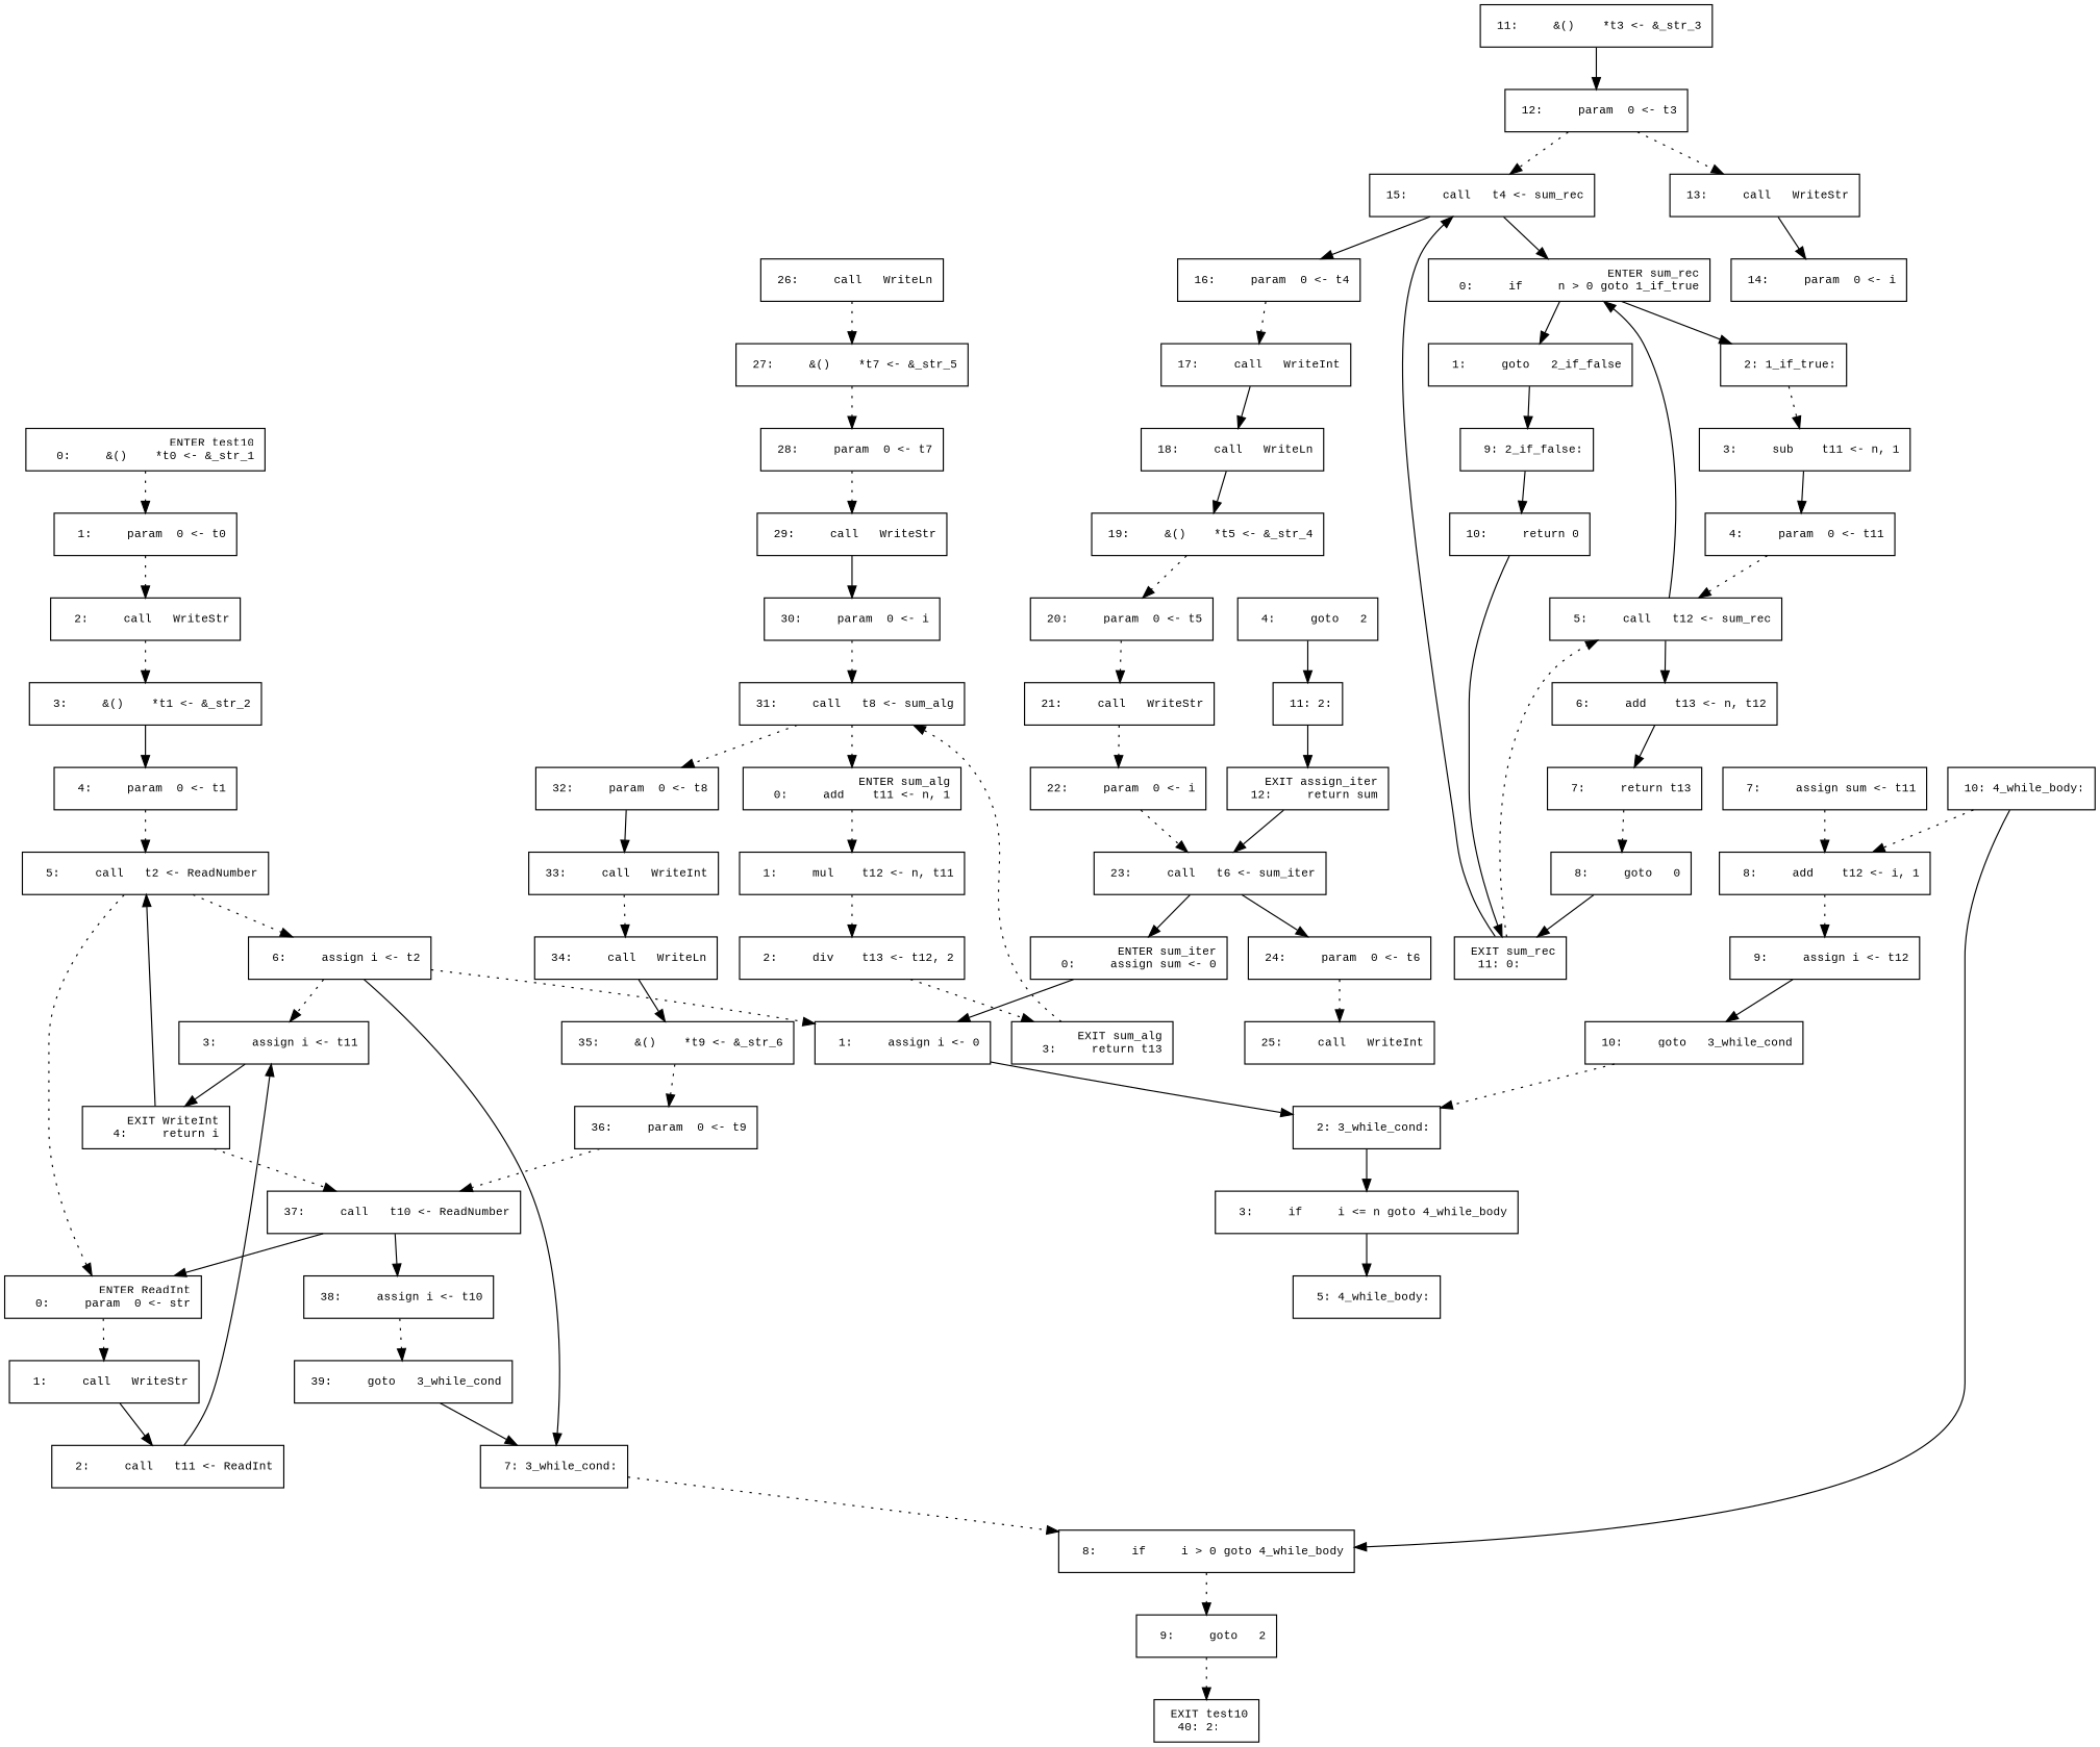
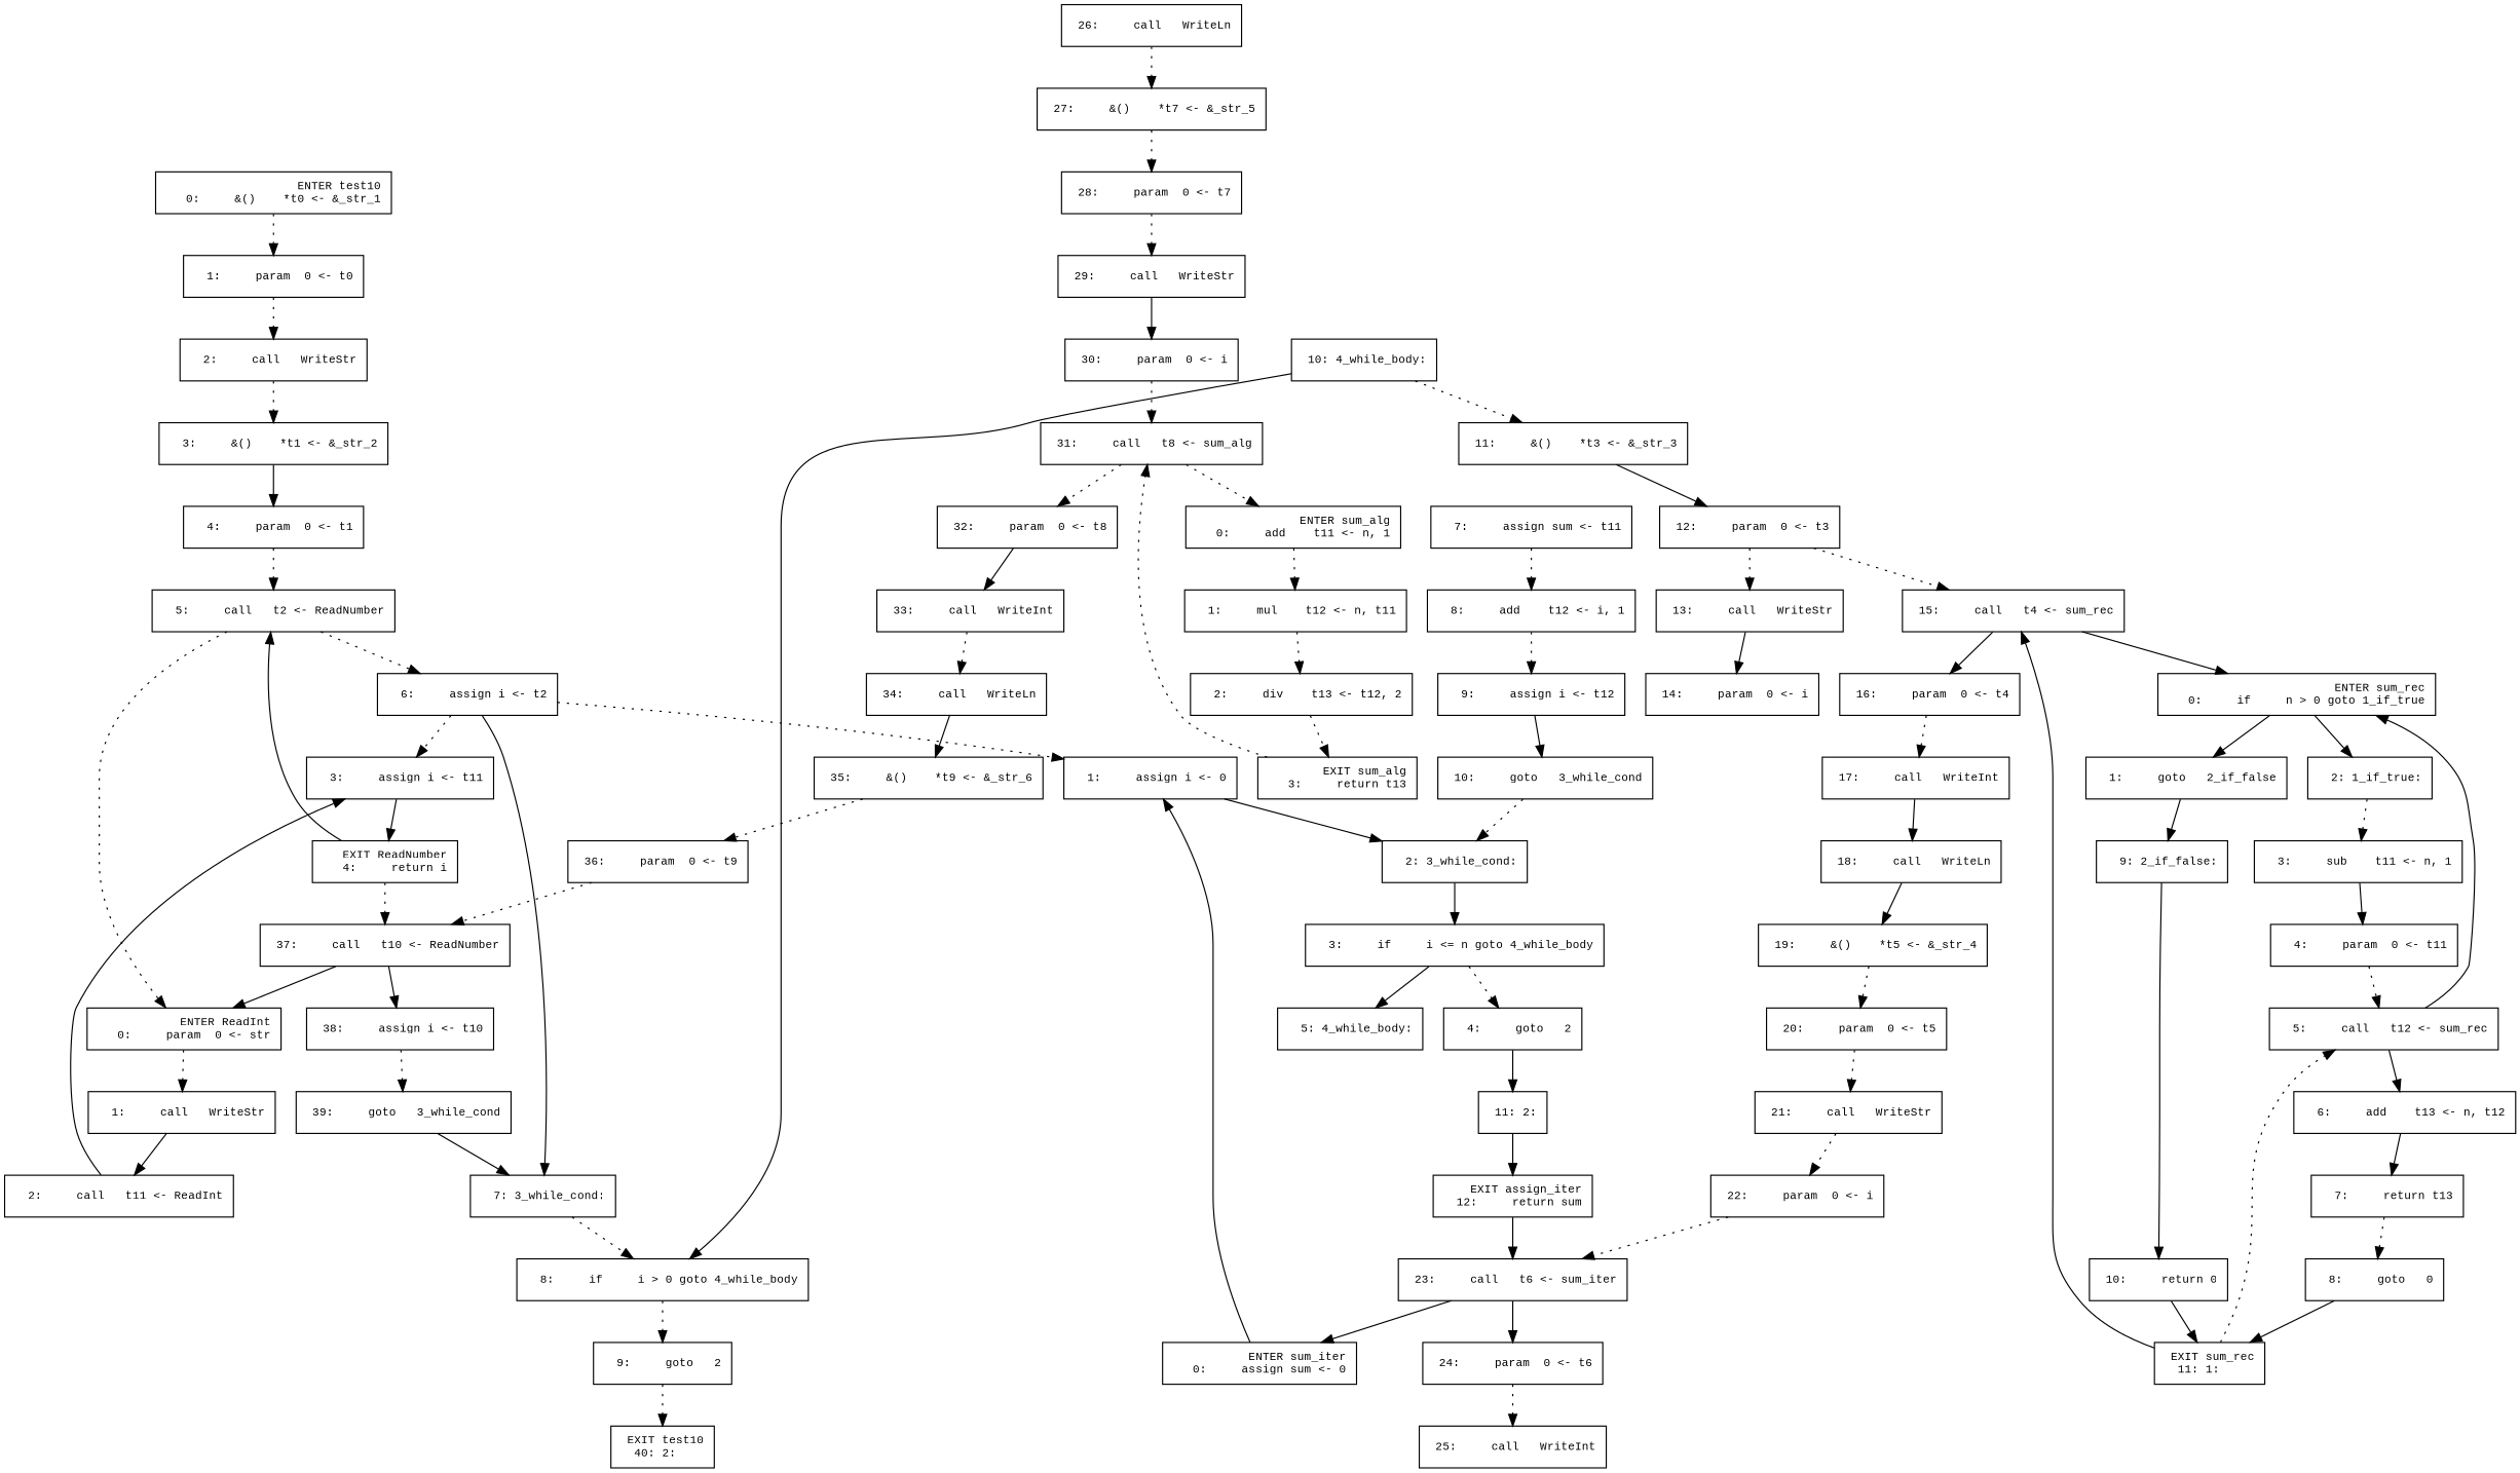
  digraph {
    fontname="Times New Roman"
    fontsize=10
    node [fontname="Courier New" fontsize=10 shape=box]
    edge [fontname="Times New Roman" fontsize=10 style=dotted]
    n1 [label=" ENTER test10\r   0:     &()    *t0 <- &_str_1\l"]
    n2 [label="  1:     param  0 <- t0\l"]
    n3 [label="  2:     call   WriteStr\l"]
    n4 [label="  3:     &()    *t1 <- &_str_2\l"]
    n5 [label="  4:     param  0 <- t1\l"]
    n6 [label="  5:     call   t2 <- ReadNumber\l"]
    n7 [label="  6:     assign i <- t2\l"]
    n8 [label=" ENTER ReadInt\r   0:     param  0 <- str\l"]
    n9 [label="  7: 3_while_cond:\l"]
    n10 [label="  1:     assign i <- 0\l"]
    n11 [label="  3:     assign i <- t11\l"]
    n12 [label="  1:     call   WriteStr\l"]
    n13 [label="  8:     if     i > 0 goto 4_while_body\l"]
    n14 [label="  2: 3_while_cond:\l"]
-   n15 [label=" EXIT WriteInt\r   4:     return i\l"]
+   n15 [label=" EXIT ReadNumber\r   4:     return i\l"]
    n16 [label="  2:     call   t11 <- ReadInt\l"]
    n17 [label="  9:     goto   2\l"]
    n18 [label="  3:     if     i <= n goto 4_while_body\l"]
    n19 [label=" 37:     call   t10 <- ReadNumber\l"]
    n20 [label=" 10: 4_while_body:\l"]
    n21 [label=" 11:     &()    *t3 <- &_str_3\l"]
    n22 [label=" EXIT test10\r  40: 2:\l"]
    n23 [label=" 12:     param  0 <- t3\l"]
    n24 [label=" 13:     call   WriteStr\l"]
    n25 [label=" 15:     call   t4 <- sum_rec\l"]
    n26 [label=" 14:     param  0 <- i\l"]
    n27 [label=" 16:     param  0 <- t4\l"]
    n28 [label=" ENTER sum_rec\r   0:     if     n > 0 goto 1_if_true\l"]
    n29 [label=" 17:     call   WriteInt\l"]
    n30 [label="  2: 1_if_true:\l"]
    n31 [label="  1:     goto   2_if_false\l"]
    n32 [label=" 18:     call   WriteLn\l"]
    n33 [label="  3:     sub    t11 <- n, 1\l"]
    n34 [label="  9: 2_if_false:\l"]
    n35 [label=" 19:     &()    *t5 <- &_str_4\l"]
    n36 [label=" 20:     param  0 <- t5\l"]
    n37 [label=" 21:     call   WriteStr\l"]
    n38 [label=" 22:     param  0 <- i\l"]
    n39 [label=" 23:     call   t6 <- sum_iter\l"]
    n40 [label=" 24:     param  0 <- t6\l"]
    n41 [label=" ENTER sum_iter\r   0:     assign sum <- 0\l"]
    n42 [label=" 25:     call   WriteInt\l"]
    n43 [label=" 26:     call   WriteLn\l"]
    n44 [label=" 27:     &()    *t7 <- &_str_5\l"]
    n45 [label=" 28:     param  0 <- t7\l"]
    n46 [label=" 29:     call   WriteStr\l"]
    n47 [label=" 30:     param  0 <- i\l"]
    n48 [label=" 31:     call   t8 <- sum_alg\l"]
    n49 [label=" 32:     param  0 <- t8\l"]
    n50 [label=" ENTER sum_alg\r   0:     add    t11 <- n, 1\l"]
    n51 [label=" 33:     call   WriteInt\l"]
    n52 [label="  1:     mul    t12 <- n, t11\l"]
    n53 [label=" 34:     call   WriteLn\l"]
    n54 [label="  2:     div    t13 <- t12, 2\l"]
    n55 [label=" 35:     &()    *t9 <- &_str_6\l"]
    n56 [label=" 36:     param  0 <- t9\l"]
    n57 [label=" 38:     assign i <- t10\l"]
    n58 [label=" 39:     goto   3_while_cond\l"]
    n59 [label="  4:     param  0 <- t11\l"]
    n60 [label=" 10:     return 0\l"]
-   n61 [label=" EXIT sum_rec\r  11: 0:\l"]
+   n61 [label=" EXIT sum_rec\r  11: 1:\l"]
    n62 [label="  5:     call   t12 <- sum_rec\l"]
    n63 [label="  6:     add    t13 <- n, t12\l"]
    n64 [label="  7:     return t13\l"]
    n65 [label="  8:     goto   0\l"]
    n66 [label="  5: 4_while_body:\l"]
    n67 [label="  4:     goto   2\l"]
    n68 [label=" 11: 2:\l"]
    n69 [label=" EXIT assign_iter\r  12:     return sum\l"]
    n70 [label="  7:     assign sum <- t11\l"]
    n71 [label="  8:     add    t12 <- i, 1\l"]
    n72 [label="  9:     assign i <- t12\l"]
    n73 [label=" 10:     goto   3_while_cond\l"]
    n74 [label=" EXIT sum_alg\r   3:     return t13\l"]
    n1 -> n2
    n2 -> n3
    n3 -> n4
    n4 -> n5 [style=solid]
    n5 -> n6
    n6 -> n7
    n6 -> n8
    n7 -> n9 [style=solid]
    n7 -> n10
    n7 -> n11
    n8 -> n12
    n9 -> n13
    n10 -> n14 [style=solid]
    n11 -> n15 [style=solid]
    n12 -> n16 [style=solid]
    n13 -> n17
    n14 -> n18 [style=solid]
    n15 -> n6 [style=solid]
    n15 -> n19
    n16 -> n11 [style=solid]
    n17 -> n22
    n18 -> n66 [style=solid]
+   n18 -> n67
    n19 -> n8 [style=solid]
    n19 -> n57 [style=solid]
    n20 -> n13 [style=solid]
-   n20 -> n71
+   n20 -> n21
    n21 -> n23 [style=solid]
    n23 -> n24
    n23 -> n25
    n24 -> n26 [style=solid]
    n25 -> n27 [style=solid]
    n25 -> n28 [style=solid]
    n27 -> n29
    n28 -> n30 [style=solid]
    n28 -> n31 [style=solid]
    n29 -> n32 [style=solid]
    n30 -> n33
    n31 -> n34 [style=solid]
    n32 -> n35 [style=solid]
    n33 -> n59 [style=solid]
    n34 -> n60 [style=solid]
    n35 -> n36
    n36 -> n37
    n37 -> n38
    n38 -> n39
    n39 -> n40 [style=solid]
    n39 -> n41 [style=solid]
    n40 -> n42
    n41 -> n10 [style=solid]
    n43 -> n44
    n44 -> n45
    n45 -> n46
    n46 -> n47 [style=solid]
    n47 -> n48
    n48 -> n49
    n48 -> n50
    n49 -> n51 [style=solid]
    n50 -> n52
    n51 -> n53
    n52 -> n54
    n53 -> n55 [style=solid]
    n54 -> n74
    n55 -> n56
    n56 -> n19
    n57 -> n58
    n58 -> n9 [style=solid]
    n59 -> n62
    n60 -> n61 [style=solid]
    n61 -> n25 [style=solid]
    n61 -> n62
    n62 -> n28 [style=solid]
    n62 -> n63 [style=solid]
    n63 -> n64 [style=solid]
    n64 -> n65
    n65 -> n61 [style=solid]
    n67 -> n68 [style=solid]
    n68 -> n69 [style=solid]
    n69 -> n39 [style=solid]
    n70 -> n71
    n71 -> n72
    n72 -> n73 [style=solid]
    n73 -> n14
    n74 -> n48
  }
